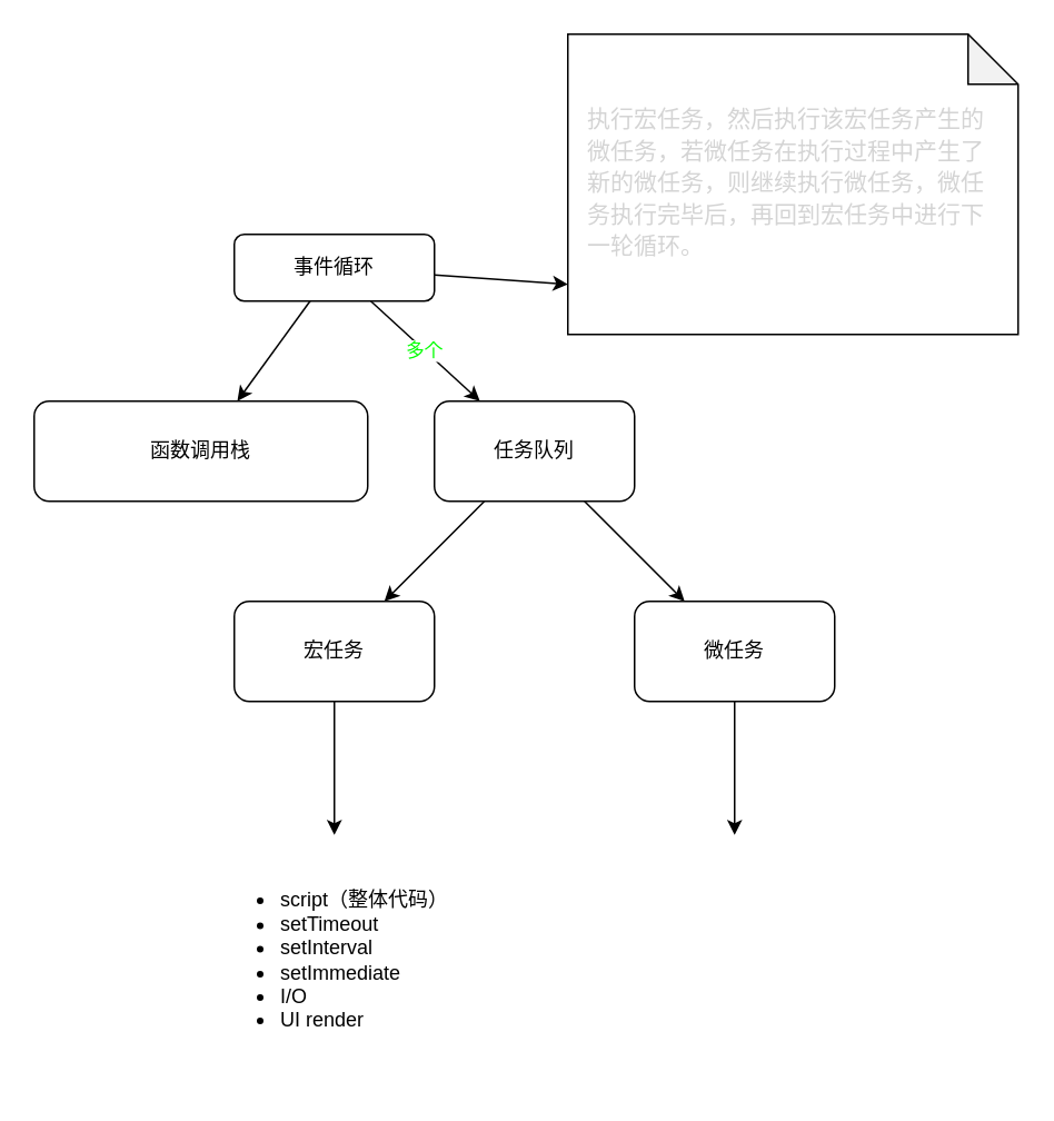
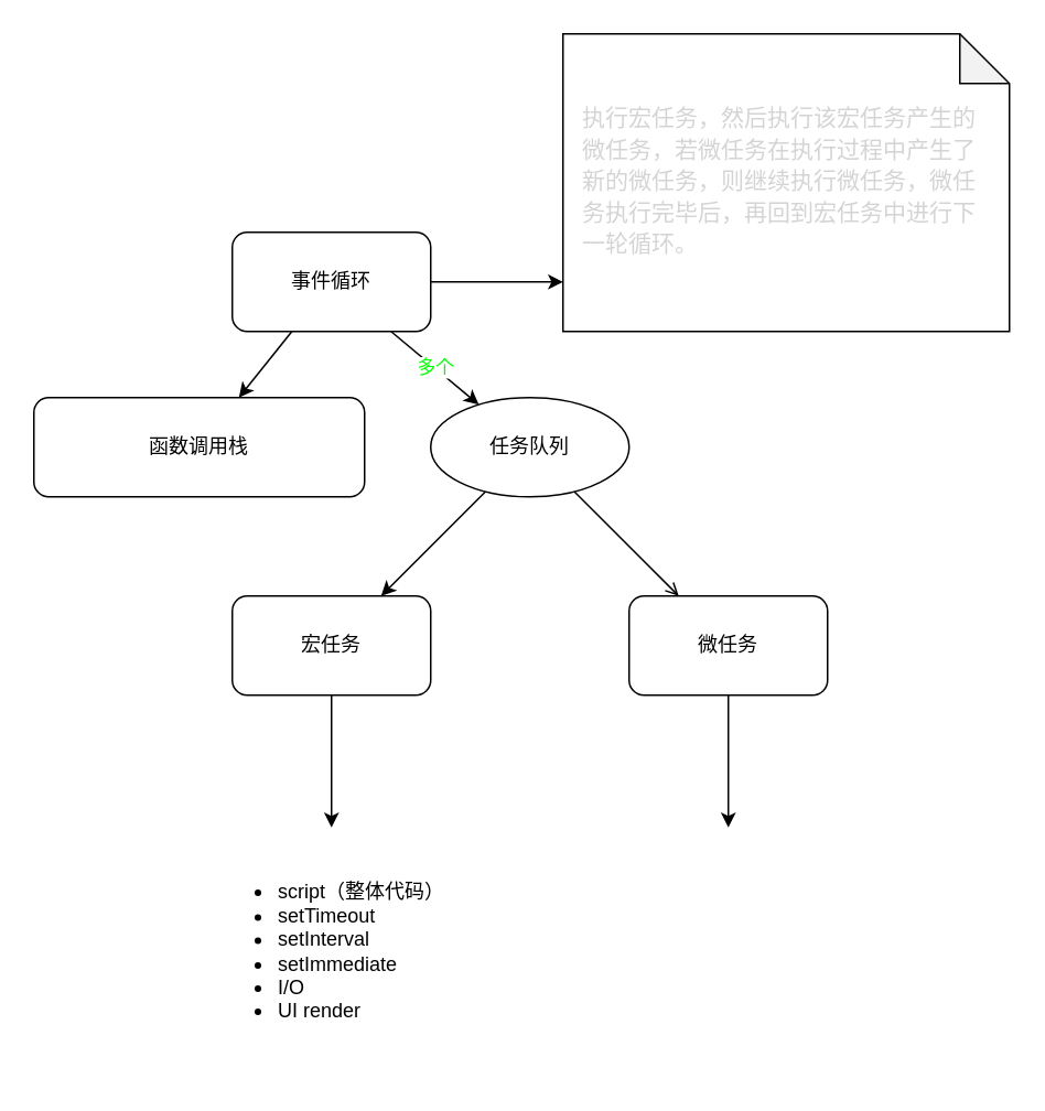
  <mxCell id="0" />
  <mxCell id="1" parent="0" />
  <mxCell id="2" value="" style="edgeStyle=none;html=1;" edge="1" parent="1" source="5" target="6"><mxGeometry relative="1" as="geometry" /></mxCell>
  <mxCell id="3" value="多个" style="edgeStyle=none;html=1;fontColor=#00FF00;" edge="1" parent="1" source="5" target="9"><mxGeometry relative="1" as="geometry" /></mxCell>
  <mxCell id="4" value="" style="edgeStyle=none;html=1;fontColor=#FFFFFF;" edge="1" parent="1" source="5"><mxGeometry relative="1" as="geometry"><mxPoint x="340" y="170" as="targetPoint" /></mxGeometry></mxCell>
- <mxCell id="5" value="事件循环" style="rounded=1;whiteSpace=wrap;html=1;" vertex="1" parent="1"><mxGeometry x="140" y="140" width="120" height="40" as="geometry" /></mxCell>
+ <mxCell id="5" value="事件循环" style="rounded=1;whiteSpace=wrap;html=1;" vertex="1" parent="1"><mxGeometry x="140" y="140" width="120" height="60" as="geometry" /></mxCell>
  <mxCell id="6" value="函数调用栈" style="whiteSpace=wrap;html=1;rounded=1;" vertex="1" parent="1"><mxGeometry x="20" y="240" width="200" height="60" as="geometry" /></mxCell>
  <mxCell id="7" value="" style="edgeStyle=none;html=1;" edge="1" parent="1" source="9" target="11"><mxGeometry relative="1" as="geometry" /></mxCell>
- <mxCell id="8" value="" style="edgeStyle=none;html=1;" edge="1" parent="1" source="9" target="13"><mxGeometry relative="1" as="geometry" /></mxCell>
- <mxCell id="9" value="任务队列" style="whiteSpace=wrap;html=1;rounded=1;" vertex="1" parent="1"><mxGeometry x="260" y="240" width="120" height="60" as="geometry" /></mxCell>
+ <mxCell id="8" value="" style="edgeStyle=none;html=1;endArrow=open;" edge="1" parent="1" source="9" target="13"><mxGeometry relative="1" as="geometry" /></mxCell>
+ <mxCell id="9" value="任务队列" style="ellipse;whiteSpace=wrap;html=1;" vertex="1" parent="1"><mxGeometry x="260" y="240" width="120" height="60" as="geometry" /></mxCell>
  <mxCell id="10" value="" style="edgeStyle=none;html=1;" edge="1" parent="1" source="11" target="14"><mxGeometry relative="1" as="geometry" /></mxCell>
  <mxCell id="11" value="宏任务" style="whiteSpace=wrap;html=1;rounded=1;" vertex="1" parent="1"><mxGeometry x="140" y="360" width="120" height="60" as="geometry" /></mxCell>
  <mxCell id="12" value="" style="edgeStyle=none;html=1;fontColor=#00FF00;" edge="1" parent="1" source="13"><mxGeometry relative="1" as="geometry"><mxPoint x="440" y="500" as="targetPoint" /></mxGeometry></mxCell>
  <mxCell id="13" value="微任务" style="whiteSpace=wrap;html=1;rounded=1;" vertex="1" parent="1"><mxGeometry x="380" y="360" width="120" height="60" as="geometry" /></mxCell>
  <mxCell id="14" value="&lt;ul&gt;&lt;li&gt;script（整体代码）&lt;/li&gt;&lt;li&gt;setTimeout&lt;/li&gt;&lt;li&gt;setInterval&lt;/li&gt;&lt;li&gt;setImmediate&lt;/li&gt;&lt;li&gt;I/O&lt;/li&gt;&lt;li&gt;UI render&lt;/li&gt;&lt;/ul&gt;" style="text;strokeColor=none;fillColor=none;html=1;whiteSpace=wrap;verticalAlign=middle;overflow=hidden;labelBorderColor=#FFFFFF;" vertex="1" parent="1"><mxGeometry x="125" y="500" width="150" height="150" as="geometry" /></mxCell>
  <mxCell id="15" value="&lt;ul&gt;&lt;li&gt;process.nextTick&lt;/li&gt;&lt;li&gt;Promise&lt;/li&gt;&lt;li&gt;Async/Await（Promise语法糖）&lt;/li&gt;&lt;li&gt;MutaionObserver（html5新特性）&lt;/li&gt;&lt;/ul&gt;" style="text;strokeColor=none;fillColor=none;html=1;whiteSpace=wrap;verticalAlign=middle;overflow=hidden;fontColor=#FFFFFF;labelBorderColor=#FFFFFF;" vertex="1" parent="1"><mxGeometry x="325" y="470" width="230" height="160" as="geometry" /></mxCell>
  <mxCell id="16" value="&lt;div style=&quot;color: rgb(212, 212, 212); font-family: consolas, &amp;quot;courier new&amp;quot;, monospace; font-size: 14px; line-height: 19px;&quot;&gt;执行宏任务，然后执行该宏任务产生的微任务，若微任务在执行过程中产生了新的微任务，则继续执行微任务，微任务执行完毕后，再回到宏任务中进行下一轮循环。&lt;/div&gt;" style="shape=note;whiteSpace=wrap;html=1;backgroundOutline=1;darkOpacity=0.05;fontColor=#FFFFFF;align=left;spacingLeft=10;spacingRight=10;" vertex="1" parent="1"><mxGeometry x="340" y="20" width="270" height="180" as="geometry" /></mxCell>
